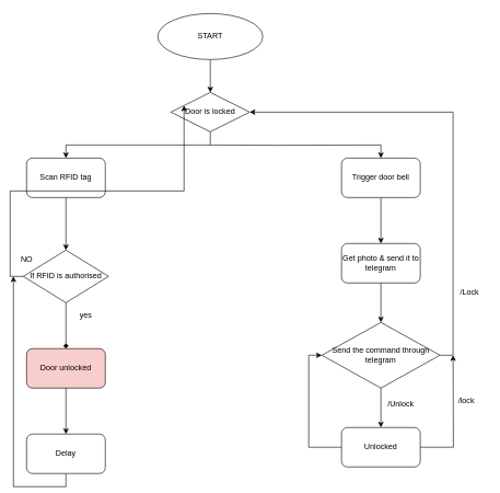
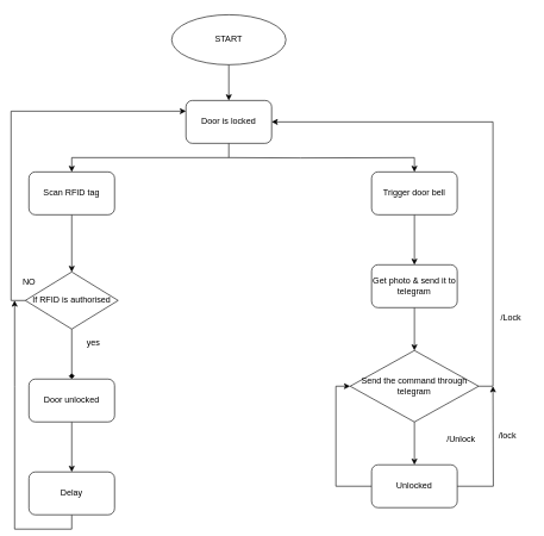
  <mxCell id="0" />
  <mxCell id="1" parent="0" />
  <mxCell id="2" value="" style="edgeStyle=orthogonalEdgeStyle;rounded=0;orthogonalLoop=1;jettySize=auto;html=1;" edge="1" parent="1" source="3" target="5"><mxGeometry relative="1" as="geometry" /></mxCell>
  <mxCell id="3" value="START" style="ellipse;whiteSpace=wrap;html=1;" vertex="1" parent="1"><mxGeometry x="240" y="20" width="160" height="70" as="geometry" /></mxCell>
  <mxCell id="4" style="edgeStyle=orthogonalEdgeStyle;rounded=0;orthogonalLoop=1;jettySize=auto;html=1;exitX=0.5;exitY=1;exitDx=0;exitDy=0;" edge="1" parent="1" source="5" target="7"><mxGeometry relative="1" as="geometry" /></mxCell>
- <mxCell id="5" value="Door is locked" style="rhombus;whiteSpace=wrap;html=1;" vertex="1" parent="1"><mxGeometry x="260" y="140" width="120" height="60" as="geometry" /></mxCell>
+ <mxCell id="5" value="Door is locked" style="rounded=1;whiteSpace=wrap;html=1;" vertex="1" parent="1"><mxGeometry x="260" y="140" width="120" height="60" as="geometry" /></mxCell>
  <mxCell id="6" value="" style="edgeStyle=orthogonalEdgeStyle;rounded=0;orthogonalLoop=1;jettySize=auto;html=1;" edge="1" parent="1" source="7" target="13"><mxGeometry relative="1" as="geometry" /></mxCell>
  <mxCell id="7" value="Scan RFID tag" style="rounded=1;whiteSpace=wrap;html=1;" vertex="1" parent="1"><mxGeometry x="40" y="240" width="120" height="60" as="geometry" /></mxCell>
  <mxCell id="8" value="" style="edgeStyle=orthogonalEdgeStyle;rounded=0;orthogonalLoop=1;jettySize=auto;html=1;" edge="1" parent="1" source="9" target="19"><mxGeometry relative="1" as="geometry" /></mxCell>
  <mxCell id="9" value="Trigger door bell" style="rounded=1;whiteSpace=wrap;html=1;" vertex="1" parent="1"><mxGeometry x="520" y="240" width="120" height="60" as="geometry" /></mxCell>
  <mxCell id="10" style="edgeStyle=orthogonalEdgeStyle;rounded=0;orthogonalLoop=1;jettySize=auto;html=1;exitX=0.5;exitY=1;exitDx=0;exitDy=0;entryX=0.5;entryY=0;entryDx=0;entryDy=0;" edge="1" parent="1" target="9"><mxGeometry relative="1" as="geometry"><mxPoint x="320" y="220" as="sourcePoint" /><mxPoint x="530" y="240" as="targetPoint" /></mxGeometry></mxCell>
  <mxCell id="11" style="edgeStyle=orthogonalEdgeStyle;rounded=0;orthogonalLoop=1;jettySize=auto;html=1;exitX=0;exitY=0.5;exitDx=0;exitDy=0;entryX=0;entryY=0.25;entryDx=0;entryDy=0;" edge="1" parent="1" source="13" target="5"><mxGeometry relative="1" as="geometry" /></mxCell>
  <mxCell id="12" value="" style="edgeStyle=orthogonalEdgeStyle;rounded=0;orthogonalLoop=1;jettySize=auto;html=1;endArrow=diamond;" edge="1" parent="1" source="13" target="15"><mxGeometry relative="1" as="geometry" /></mxCell>
  <mxCell id="13" value="If RFID is authorised" style="rhombus;whiteSpace=wrap;html=1;" vertex="1" parent="1"><mxGeometry x="35" y="380" width="130" height="80" as="geometry" /></mxCell>
  <mxCell id="14" value="" style="edgeStyle=orthogonalEdgeStyle;rounded=0;orthogonalLoop=1;jettySize=auto;html=1;" edge="1" parent="1" source="15" target="17"><mxGeometry relative="1" as="geometry" /></mxCell>
- <mxCell id="15" value="Door unlocked" style="rounded=1;whiteSpace=wrap;html=1;fillColor=#f8cecc;" vertex="1" parent="1"><mxGeometry x="40" y="530" width="120" height="60" as="geometry" /></mxCell>
+ <mxCell id="15" value="Door unlocked" style="rounded=1;whiteSpace=wrap;html=1;" vertex="1" parent="1"><mxGeometry x="40" y="530" width="120" height="60" as="geometry" /></mxCell>
  <mxCell id="16" style="edgeStyle=orthogonalEdgeStyle;rounded=0;orthogonalLoop=1;jettySize=auto;html=1;exitX=0.5;exitY=1;exitDx=0;exitDy=0;" edge="1" parent="1" source="17"><mxGeometry relative="1" as="geometry"><mxPoint x="20" y="420" as="targetPoint" /></mxGeometry></mxCell>
  <mxCell id="17" value="Delay" style="rounded=1;whiteSpace=wrap;html=1;" vertex="1" parent="1"><mxGeometry x="40" y="660" width="120" height="60" as="geometry" /></mxCell>
  <mxCell id="18" value="" style="edgeStyle=orthogonalEdgeStyle;rounded=0;orthogonalLoop=1;jettySize=auto;html=1;" edge="1" parent="1" source="19" target="22"><mxGeometry relative="1" as="geometry" /></mxCell>
  <mxCell id="19" value="Get photo &amp;amp; send it to telegram" style="rounded=1;whiteSpace=wrap;html=1;" vertex="1" parent="1"><mxGeometry x="520" y="370" width="120" height="60" as="geometry" /></mxCell>
  <mxCell id="20" value="" style="edgeStyle=orthogonalEdgeStyle;rounded=0;orthogonalLoop=1;jettySize=auto;html=1;" edge="1" parent="1" source="22" target="25"><mxGeometry relative="1" as="geometry" /></mxCell>
  <mxCell id="21" style="edgeStyle=orthogonalEdgeStyle;rounded=0;orthogonalLoop=1;jettySize=auto;html=1;exitX=1;exitY=0.5;exitDx=0;exitDy=0;entryX=1;entryY=0.5;entryDx=0;entryDy=0;" edge="1" parent="1" source="22" target="5"><mxGeometry relative="1" as="geometry" /></mxCell>
  <mxCell id="22" value="Send the command through telegram" style="rhombus;whiteSpace=wrap;html=1;" vertex="1" parent="1"><mxGeometry x="490" y="490" width="180" height="100" as="geometry" /></mxCell>
  <mxCell id="23" style="edgeStyle=orthogonalEdgeStyle;rounded=0;orthogonalLoop=1;jettySize=auto;html=1;exitX=0;exitY=0.5;exitDx=0;exitDy=0;entryX=0;entryY=0.5;entryDx=0;entryDy=0;" edge="1" parent="1" source="25" target="22"><mxGeometry relative="1" as="geometry" /></mxCell>
  <mxCell id="24" style="edgeStyle=orthogonalEdgeStyle;rounded=0;orthogonalLoop=1;jettySize=auto;html=1;exitX=1;exitY=0.5;exitDx=0;exitDy=0;" edge="1" parent="1" source="25"><mxGeometry relative="1" as="geometry"><mxPoint x="690" y="540" as="targetPoint" /></mxGeometry></mxCell>
  <mxCell id="25" value="Unlocked" style="rounded=1;whiteSpace=wrap;html=1;" vertex="1" parent="1"><mxGeometry x="520" y="650" width="120" height="60" as="geometry" /></mxCell>
- <mxCell id="26" value="/Unlock" style="text;html=1;align=center;verticalAlign=middle;resizable=0;points=[];autosize=1;strokeColor=none;fillColor=none;" vertex="1" parent="1"><mxGeometry x="580" y="600" width="60" height="30" as="geometry" /></mxCell>
+ <mxCell id="26" value="/Unlock" style="text;html=1;align=center;verticalAlign=middle;resizable=0;points=[];autosize=1;strokeColor=none;fillColor=none;" vertex="1" parent="1"><mxGeometry x="615" y="600" width="60" height="30" as="geometry" /></mxCell>
  <mxCell id="27" value="/Lock" style="text;html=1;align=center;verticalAlign=middle;resizable=0;points=[];autosize=1;strokeColor=none;fillColor=none;" vertex="1" parent="1"><mxGeometry x="690" y="430" width="50" height="30" as="geometry" /></mxCell>
  <mxCell id="28" value="yes" style="text;html=1;align=center;verticalAlign=middle;resizable=0;points=[];autosize=1;strokeColor=none;fillColor=none;" vertex="1" parent="1"><mxGeometry x="110" y="465" width="40" height="30" as="geometry" /></mxCell>
  <mxCell id="29" value="NO" style="text;html=1;align=center;verticalAlign=middle;resizable=0;points=[];autosize=1;strokeColor=none;fillColor=none;" vertex="1" parent="1"><mxGeometry x="20" y="380" width="40" height="30" as="geometry" /></mxCell>
  <mxCell id="30" value="/lock" style="text;html=1;align=center;verticalAlign=middle;resizable=0;points=[];autosize=1;strokeColor=none;fillColor=none;" vertex="1" parent="1"><mxGeometry x="685" y="595" width="50" height="30" as="geometry" /></mxCell>
